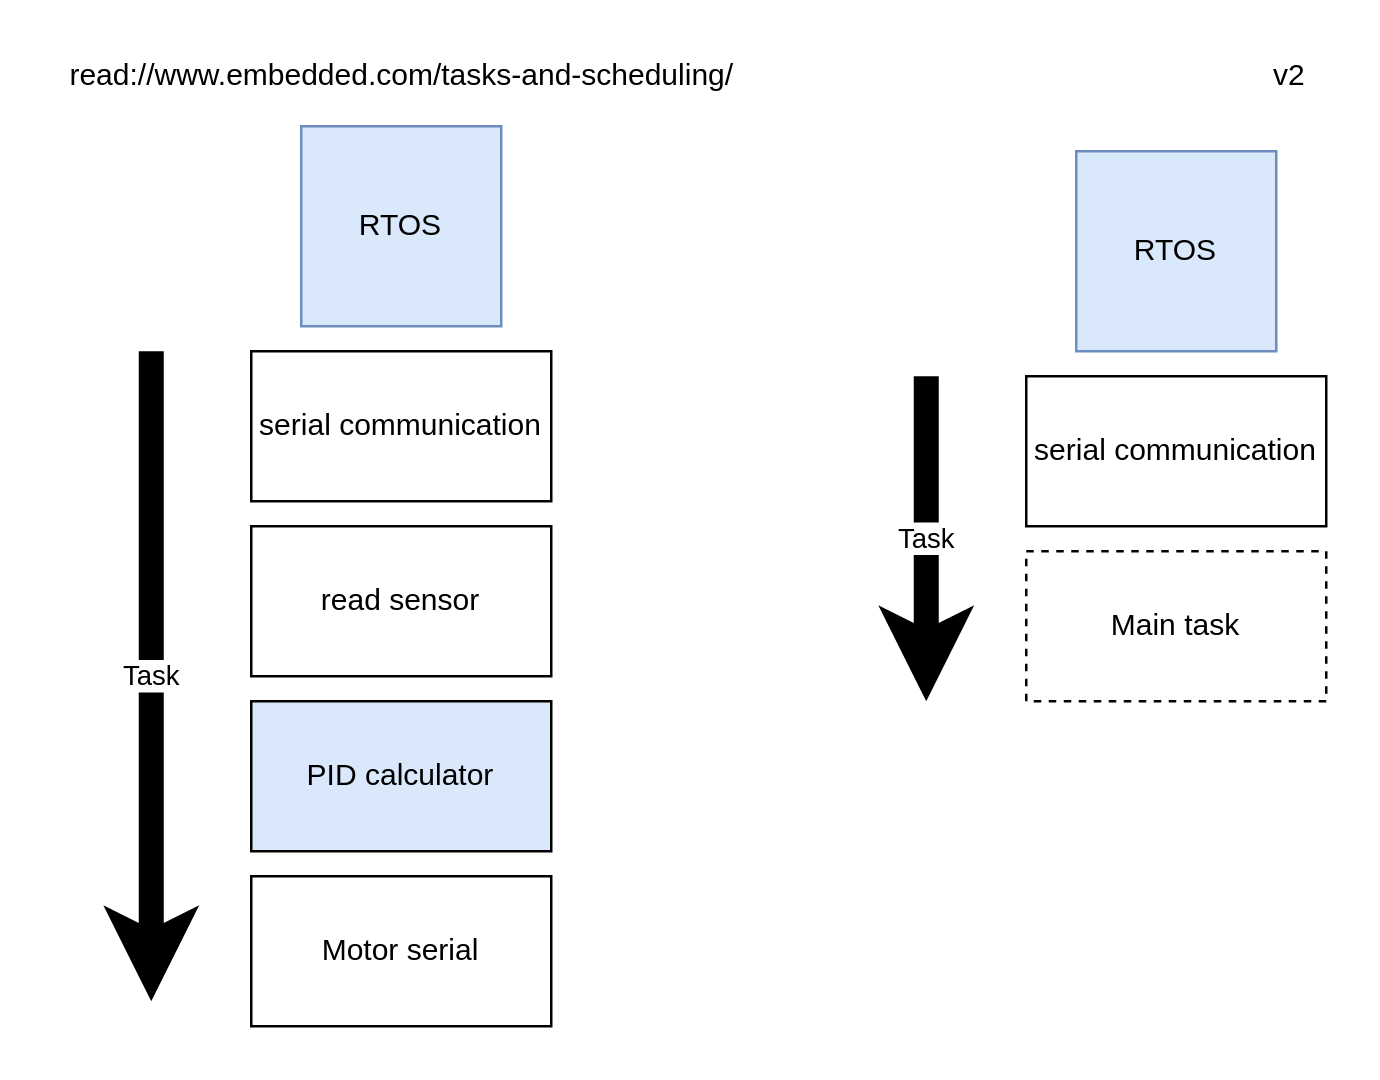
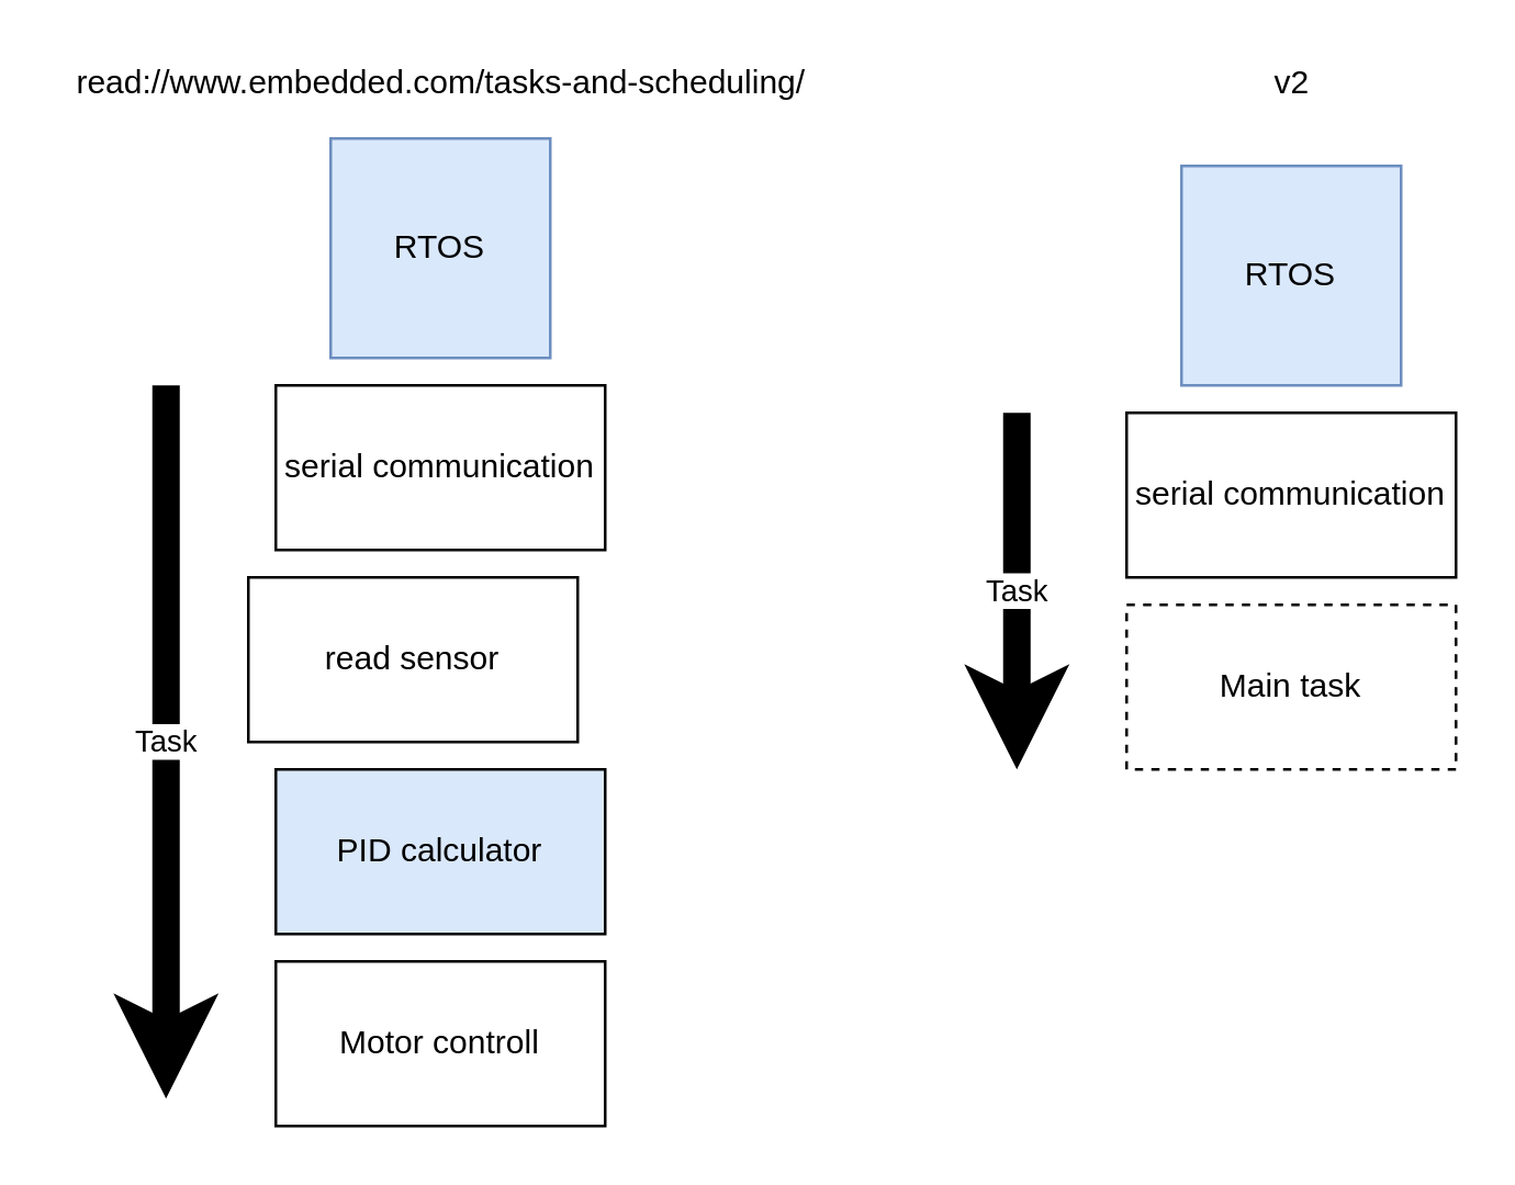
  <mxCell id="0" />
  <mxCell id="1" parent="0" />
  <mxCell id="2" value="serial communication" style="rounded=0;whiteSpace=wrap;html=1;" parent="1" vertex="1"><mxGeometry x="100" y="140" width="120" height="60" as="geometry" /></mxCell>
- <mxCell id="3" value="read sensor" style="rounded=0;whiteSpace=wrap;html=1;" parent="1" vertex="1"><mxGeometry x="100" y="210" width="120" height="60" as="geometry" /></mxCell>
+ <mxCell id="3" value="read sensor" style="rounded=0;whiteSpace=wrap;html=1;" parent="1" vertex="1"><mxGeometry x="90" y="210" width="120" height="60" as="geometry" /></mxCell>
  <mxCell id="4" value="RTOS" style="whiteSpace=wrap;html=1;aspect=fixed;fillColor=#dae8fc;strokeColor=#6c8ebf;" parent="1" vertex="1"><mxGeometry x="120" y="50" width="80" height="80" as="geometry" /></mxCell>
  <mxCell id="5" value="read://www.embedded.com/tasks-and-scheduling/" style="text;html=1;align=center;verticalAlign=middle;resizable=0;points=[];autosize=1;" parent="1" vertex="1"><mxGeometry x="20" y="20" width="280" height="20" as="geometry" /></mxCell>
  <mxCell id="6" value="PID calculator" style="rounded=0;whiteSpace=wrap;html=1;fillColor=#dae8fc;" parent="1" vertex="1"><mxGeometry x="100" y="280" width="120" height="60" as="geometry" /></mxCell>
- <mxCell id="7" value="Motor serial" style="rounded=0;whiteSpace=wrap;html=1;" parent="1" vertex="1"><mxGeometry x="100" y="350" width="120" height="60" as="geometry" /></mxCell>
+ <mxCell id="7" value="Motor controll" style="rounded=0;whiteSpace=wrap;html=1;" parent="1" vertex="1"><mxGeometry x="100" y="350" width="120" height="60" as="geometry" /></mxCell>
  <mxCell id="8" value="Task" style="endArrow=classic;html=1;strokeWidth=10;" parent="1" edge="1"><mxGeometry width="50" height="50" relative="1" as="geometry"><mxPoint x="60" y="140" as="sourcePoint" /><mxPoint x="60" y="400" as="targetPoint" /></mxGeometry></mxCell>
  <mxCell id="9" value="serial communication" style="rounded=0;whiteSpace=wrap;html=1;" vertex="1" parent="1"><mxGeometry x="410" y="150" width="120" height="60" as="geometry" /></mxCell>
  <mxCell id="10" value="RTOS" style="whiteSpace=wrap;html=1;aspect=fixed;fillColor=#dae8fc;strokeColor=#6c8ebf;" vertex="1" parent="1"><mxGeometry x="430" y="60" width="80" height="80" as="geometry" /></mxCell>
  <mxCell id="11" value="Task" style="endArrow=classic;html=1;strokeWidth=10;" edge="1" parent="1"><mxGeometry width="50" height="50" relative="1" as="geometry"><mxPoint x="370" y="150" as="sourcePoint" /><mxPoint x="370" y="280" as="targetPoint" /></mxGeometry></mxCell>
- <mxCell id="12" value="v2" style="text;html=1;align=center;verticalAlign=middle;resizable=0;points=[];autosize=1;" vertex="1" parent="1"><mxGeometry x="500" y="20" width="30" height="20" as="geometry" /></mxCell>
+ <mxCell id="12" value="v2" style="text;html=1;align=center;verticalAlign=middle;resizable=0;points=[];autosize=1;" vertex="1" parent="1"><mxGeometry x="455" y="20" width="30" height="20" as="geometry" /></mxCell>
  <mxCell id="13" value="Main task" style="rounded=0;whiteSpace=wrap;html=1;dashed=1;" vertex="1" parent="1"><mxGeometry x="410" y="220" width="120" height="60" as="geometry" /></mxCell>
